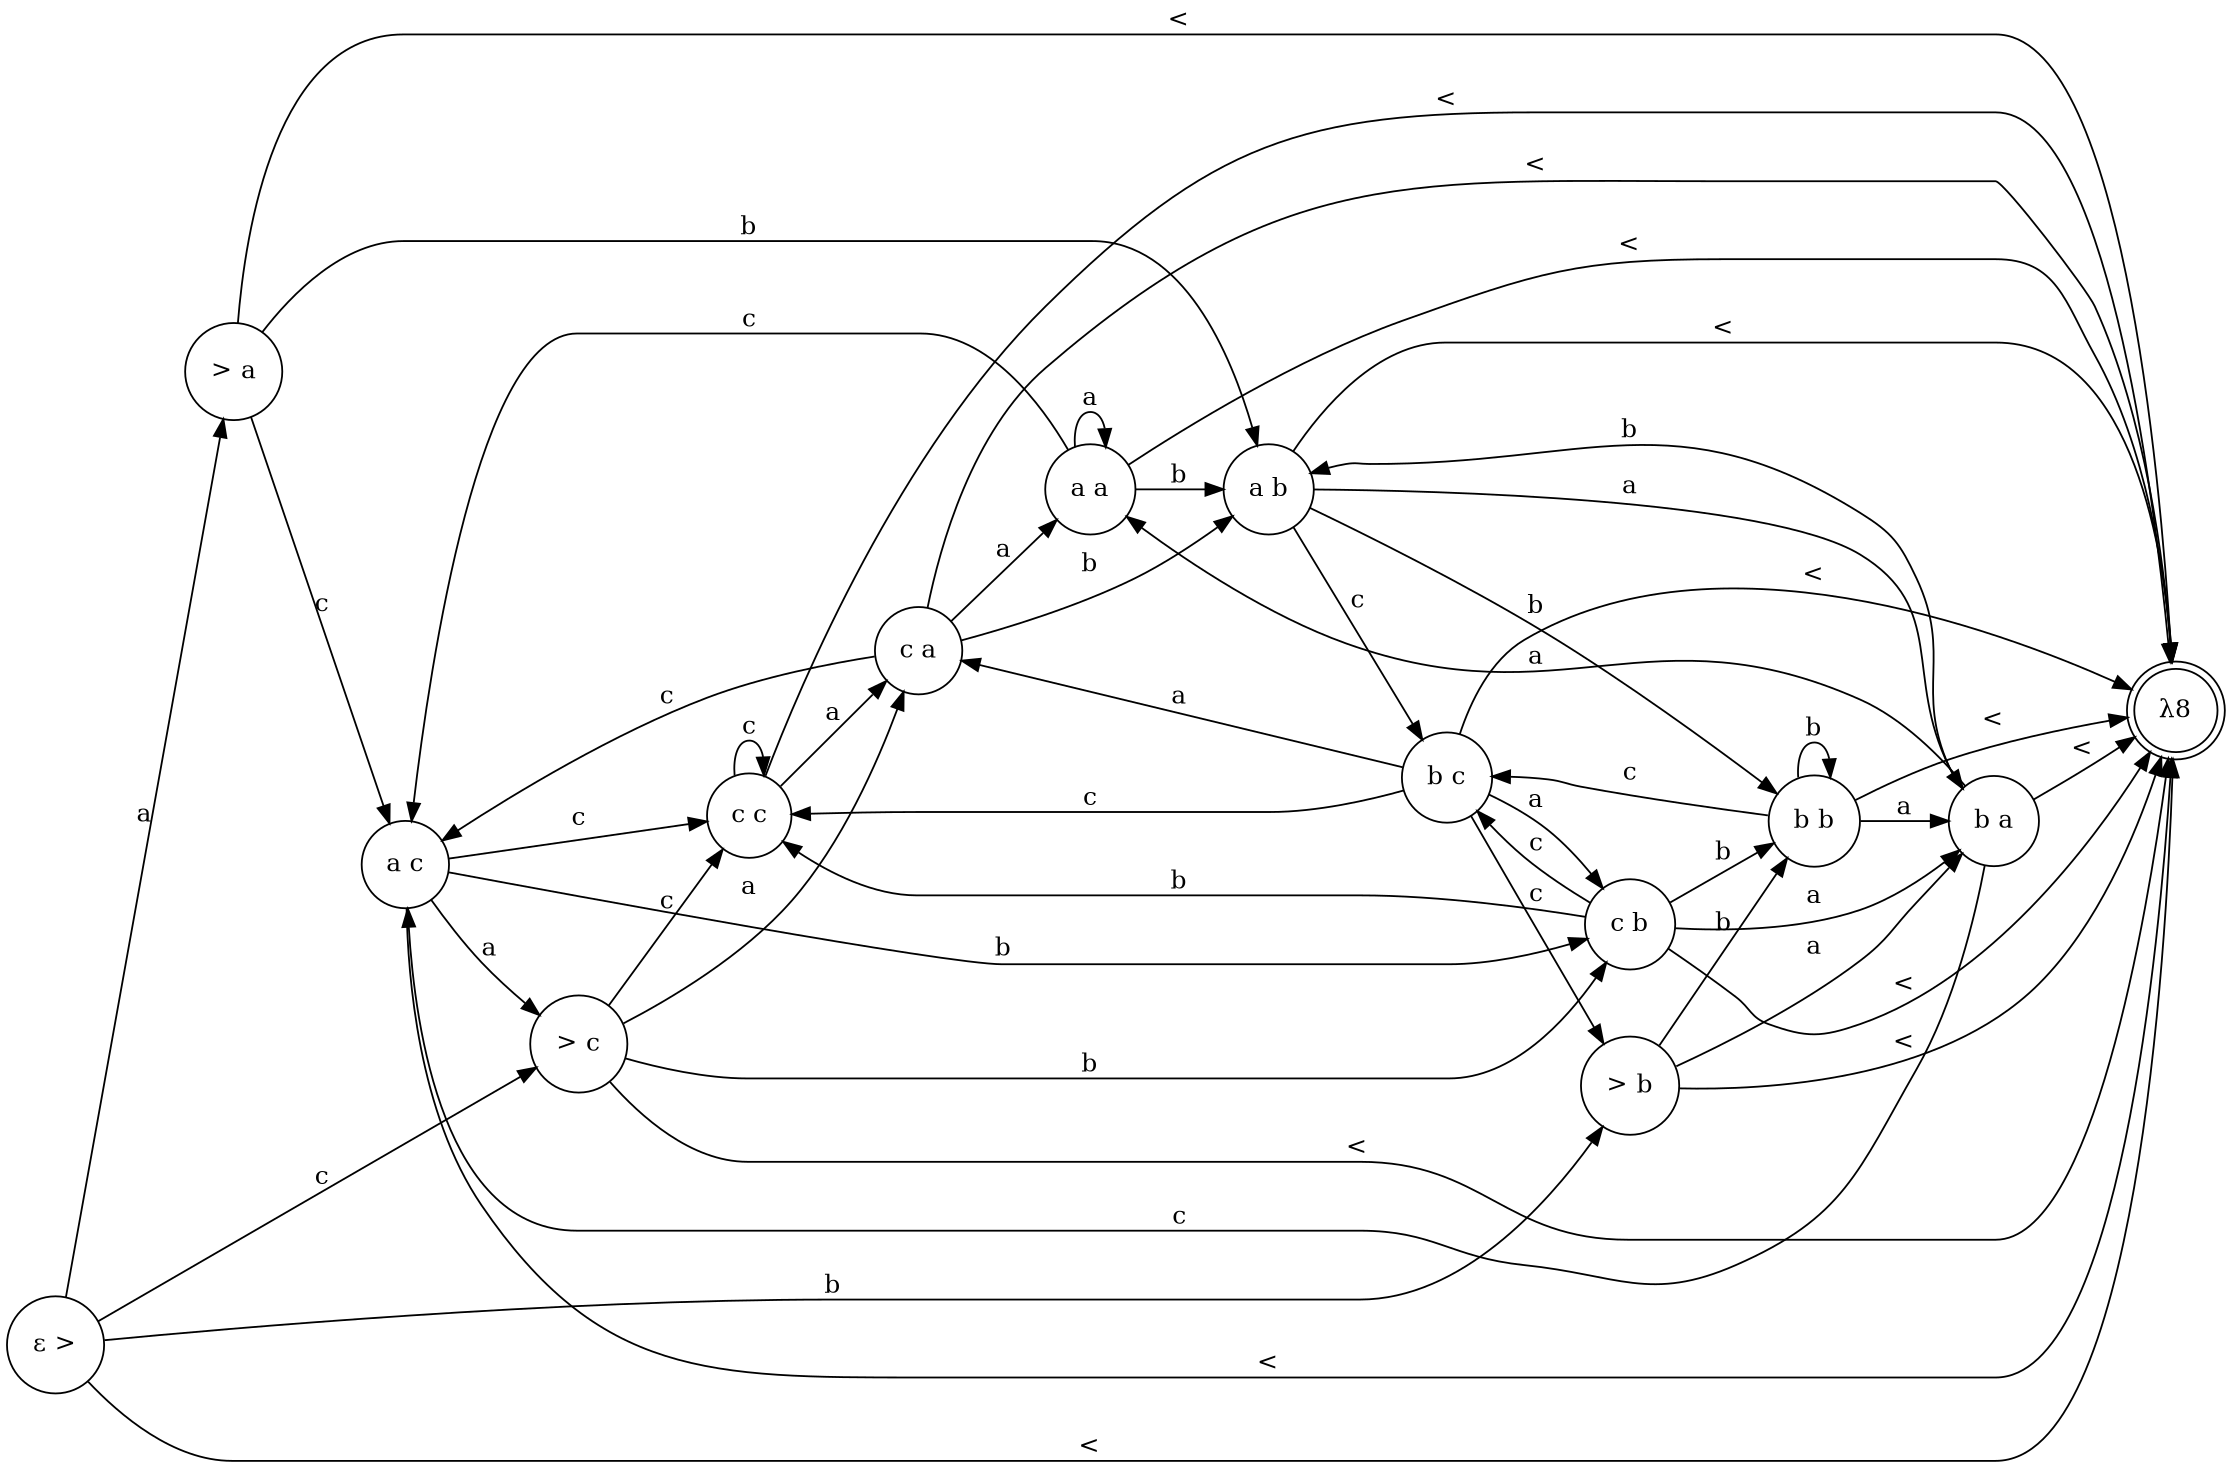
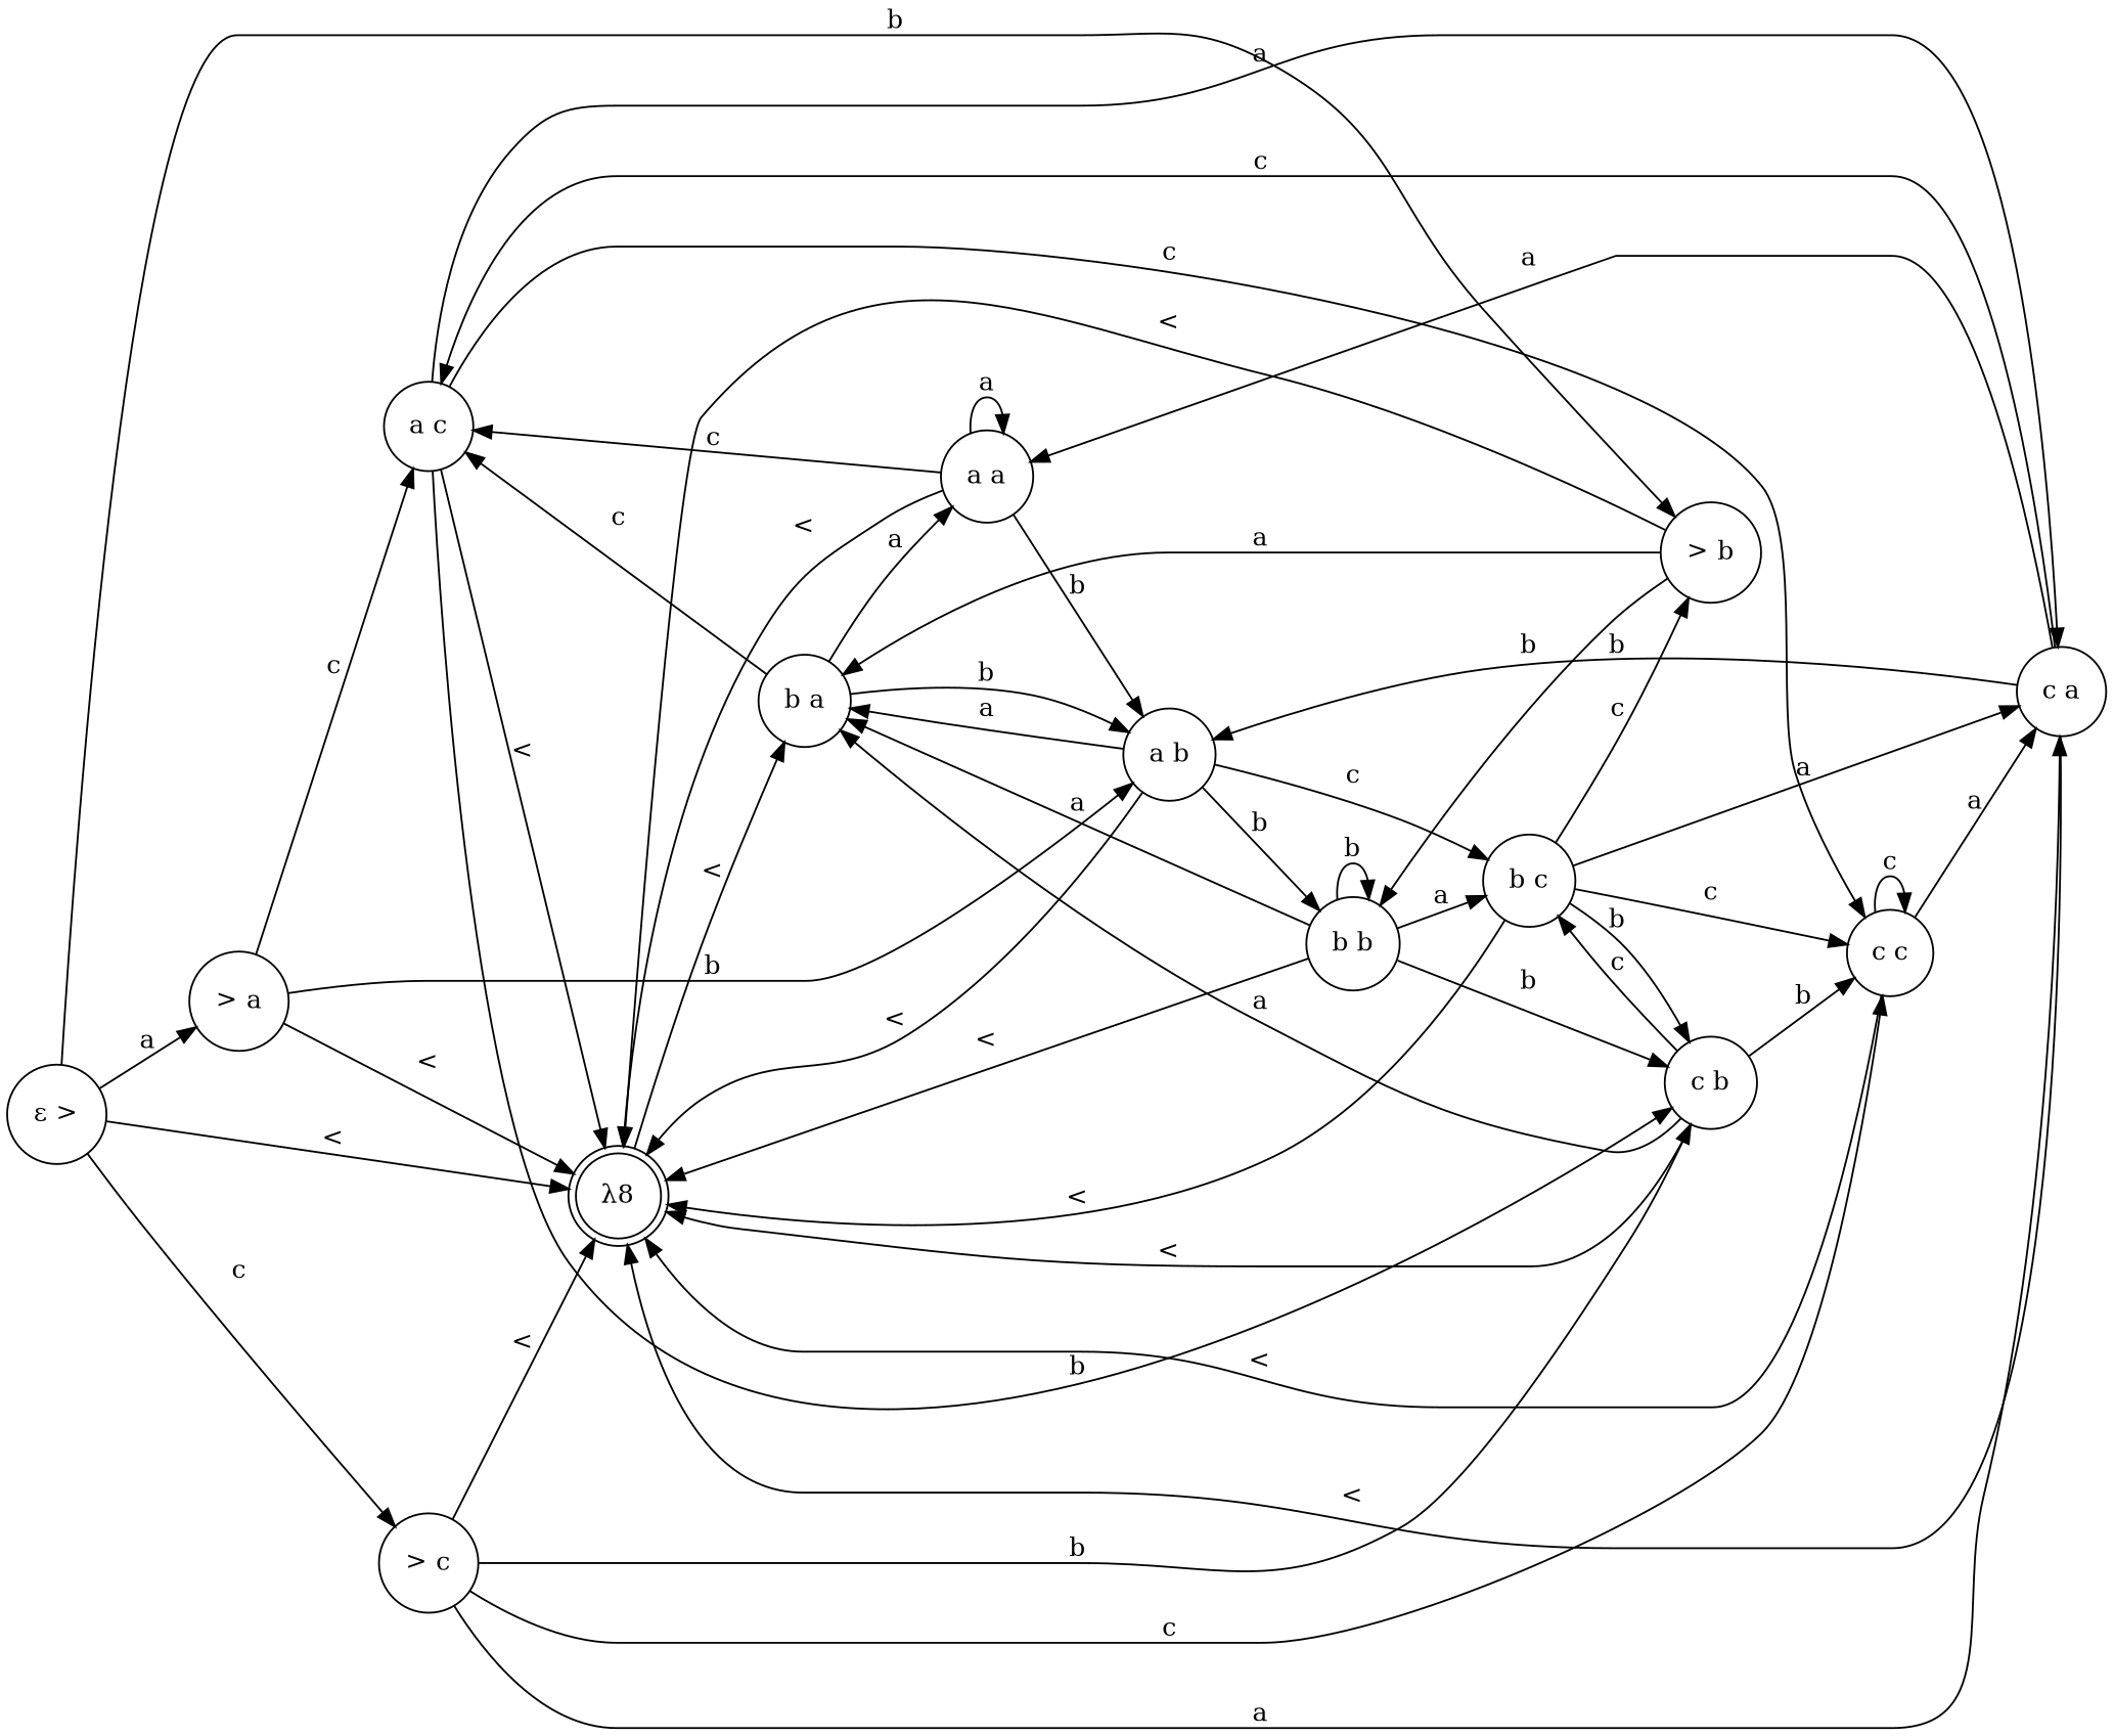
  digraph {
    rankdir=LR
    node [shape=circle style=solid]
    edge [style=solid]
    n1 [label="> a"]
    n2 [label="a c"]
    n3 [label="a b"]
    n4 [label="λ8" shape=doublecircle]
    n5 [label="c a"]
    n6 [label="c c"]
    n7 [label="c b"]
    n8 [label="b a"]
    n9 [label="b c"]
    n10 [label="b b"]
    n11 [label="a a"]
    n12 [label="ε >"]
    n13 [label="> c"]
    n14 [label="> b"]
    n1 -> n2 [label=c]
    n1 -> n3 [label=b]
    n1 -> n4 [label="<"]
    n2 -> n4 [label="<"]
-   n2 -> n13 [label=a]
+   n2 -> n5 [label=a]
    n2 -> n6 [label=c]
    n2 -> n7 [label=b]
    n3 -> n4 [label="<"]
    n3 -> n8 [label=a]
    n3 -> n9 [label=c]
    n3 -> n10 [label=b]
    n5 -> n2 [label=c]
    n5 -> n3 [label=b]
    n5 -> n4 [label="<"]
    n5 -> n11 [label=a]
    n6 -> n4 [label="<"]
    n6 -> n5 [label=a]
    n6 -> n6 [label=c]
    n7 -> n4 [label="<"]
    n7 -> n6 [label=b]
    n7 -> n8 [label=a]
    n7 -> n9 [label=c]
-   n7 -> n10 [label=b]
+   n10 -> n7 [label=b]
    n8 -> n2 [label=c]
    n8 -> n3 [label=b]
-   n8 -> n4 [label="<"]
+   n4 -> n8 [label="<"]
    n8 -> n11 [label=a]
    n9 -> n4 [label="<"]
    n9 -> n5 [label=a]
    n9 -> n6 [label=c]
-   n9 -> n7 [label=a]
+   n9 -> n7 [label=b]
    n9 -> n14 [label=c]
    n10 -> n4 [label="<"]
    n10 -> n8 [label=a]
-   n10 -> n9 [label=c]
+   n10 -> n9 [label=a]
    n10 -> n10 [label=b]
    n11 -> n2 [label=c]
    n11 -> n3 [label=b]
    n11 -> n4 [label="<"]
    n11 -> n11 [label=a]
    n12 -> n1 [label=a]
    n12 -> n4 [label="<"]
    n12 -> n13 [label=c]
    n12 -> n14 [label=b]
    n13 -> n4 [label="<"]
    n13 -> n5 [label=a]
    n13 -> n6 [label=c]
    n13 -> n7 [label=b]
    n14 -> n4 [label="<"]
    n14 -> n8 [label=a]
    n14 -> n10 [label=b]
  }
